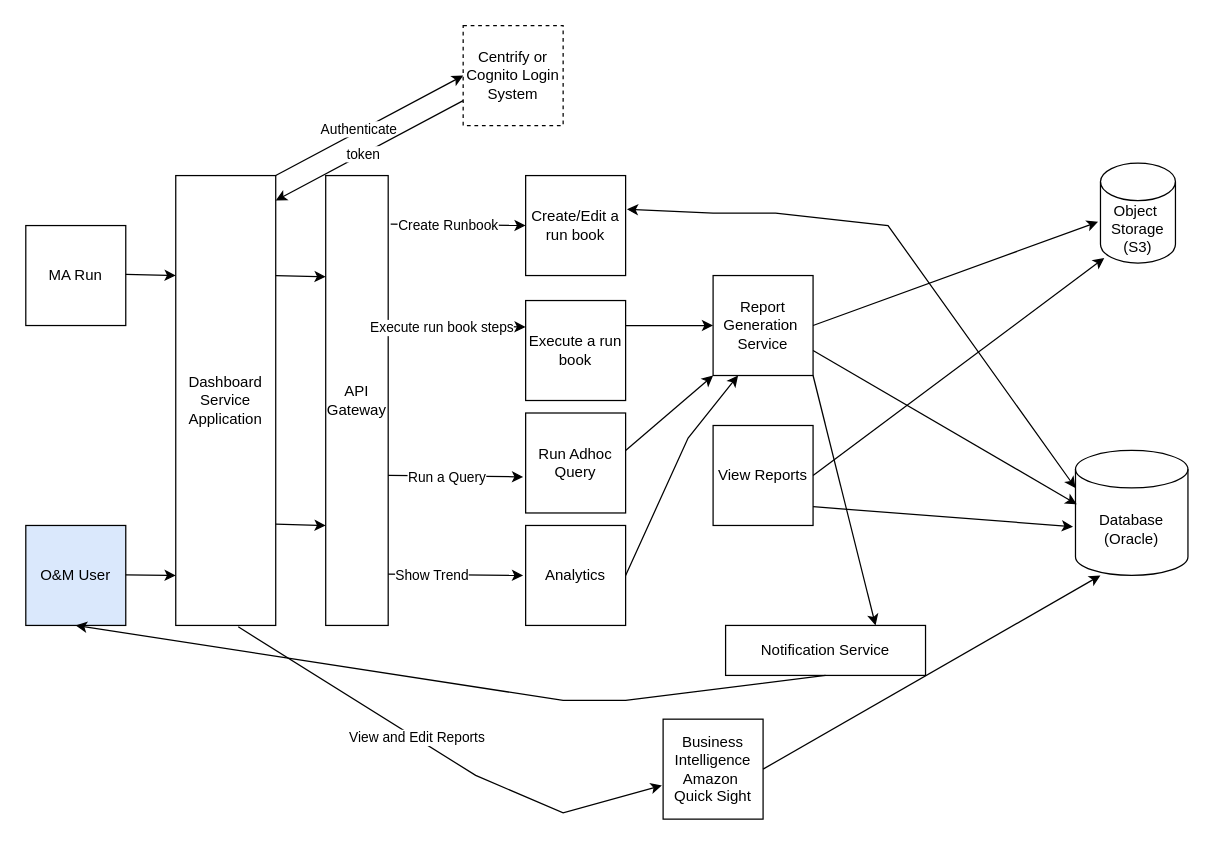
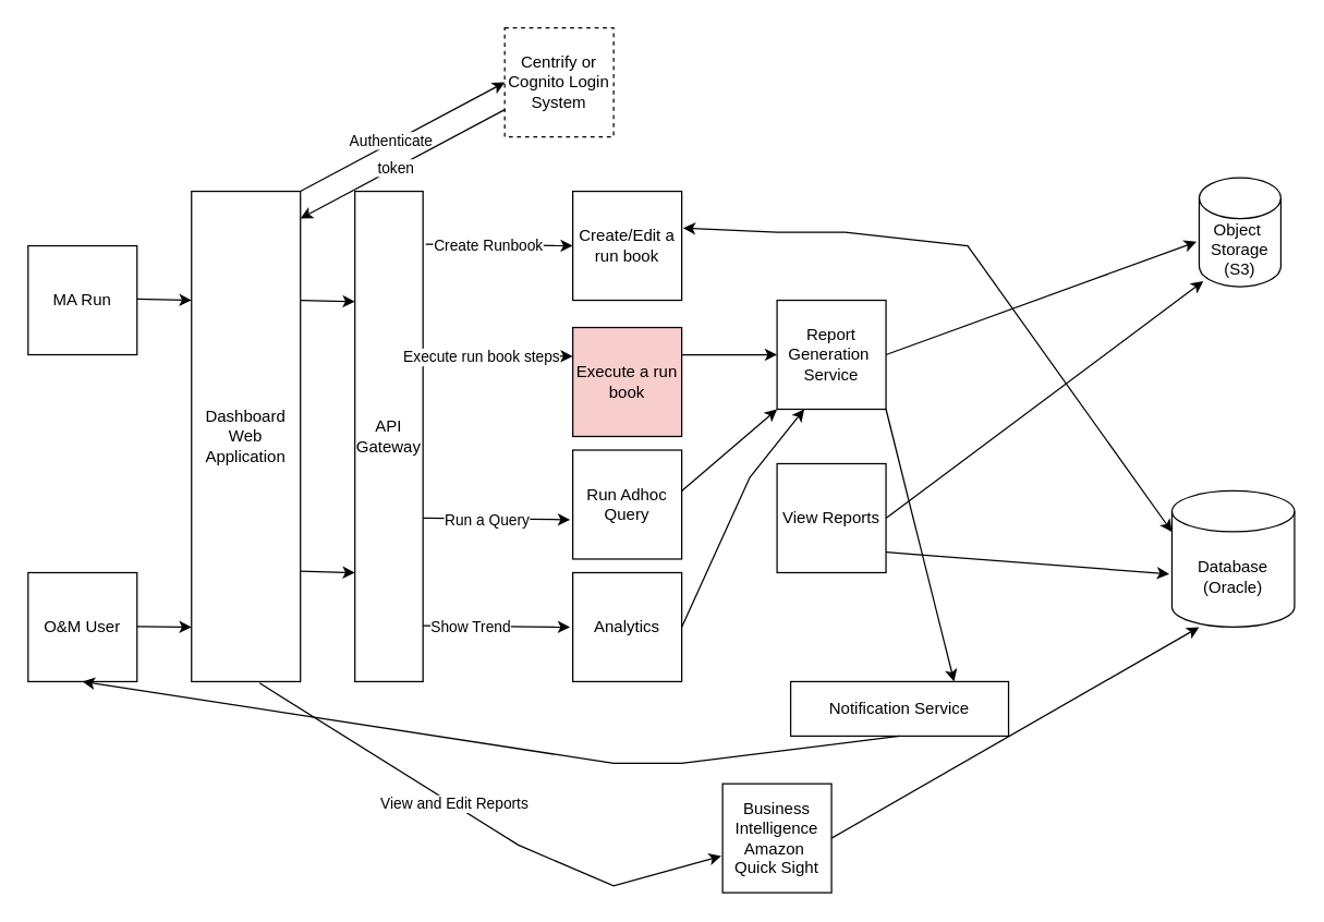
  <mxCell id="0" />
  <mxCell id="1" parent="0" />
  <mxCell id="2" value="MA Run&lt;br&gt;" style="whiteSpace=wrap;html=1;aspect=fixed;" vertex="1" parent="1"><mxGeometry y="180" width="80" height="80" as="geometry" x="20" /></mxCell>
- <mxCell id="3" value="O&amp;amp;M User&lt;br&gt;" style="whiteSpace=wrap;html=1;aspect=fixed;fillColor=#dae8fc;" vertex="1" parent="1"><mxGeometry y="420" width="80" height="80" as="geometry" x="20" /></mxCell>
+ <mxCell id="3" value="O&amp;amp;M User&lt;br&gt;" style="whiteSpace=wrap;html=1;aspect=fixed;" vertex="1" parent="1"><mxGeometry y="420" width="80" height="80" as="geometry" x="20" /></mxCell>
  <mxCell id="4" value="Centrify or Cognito Login System" style="whiteSpace=wrap;html=1;aspect=fixed;dashed=1;" vertex="1" parent="1"><mxGeometry x="370" width="80" height="80" as="geometry" y="20" /></mxCell>
- <mxCell id="5" value="Dashboard&lt;br&gt;Service&lt;br&gt;Application" style="rounded=0;whiteSpace=wrap;html=1;" vertex="1" parent="1"><mxGeometry x="140" y="140" width="80" height="360" as="geometry" /></mxCell>
+ <mxCell id="5" value="Dashboard&lt;br&gt;Web&lt;br&gt;Application" style="rounded=0;whiteSpace=wrap;html=1;" vertex="1" parent="1"><mxGeometry x="140" y="140" width="80" height="360" as="geometry" /></mxCell>
  <mxCell id="6" value="" style="endArrow=classic;html=1;rounded=0;entryX=0;entryY=0.5;entryDx=0;entryDy=0;" edge="1" parent="1" target="4"><mxGeometry width="50" height="50" relative="1" as="geometry"><mxPoint x="220" y="140" as="sourcePoint" /><mxPoint x="270" y="90" as="targetPoint" /></mxGeometry></mxCell>
  <mxCell id="7" value="Authenticate&amp;nbsp;" style="edgeLabel;html=1;align=center;verticalAlign=middle;resizable=0;points=[];" vertex="1" connectable="0" parent="6"><mxGeometry x="-0.1" y="1" relative="1" as="geometry"><mxPoint as="offset" /></mxGeometry></mxCell>
  <mxCell id="8" value="" style="endArrow=classic;html=1;rounded=0;exitX=0;exitY=0.75;exitDx=0;exitDy=0;" edge="1" parent="1" source="4"><mxGeometry width="50" height="50" relative="1" as="geometry"><mxPoint x="300" y="140" as="sourcePoint" /><mxPoint x="220" y="160" as="targetPoint" /></mxGeometry></mxCell>
  <mxCell id="9" value="token" style="edgeLabel;html=1;align=center;verticalAlign=middle;resizable=0;points=[];" vertex="1" connectable="0" parent="8"><mxGeometry x="0.069" relative="1" as="geometry"><mxPoint as="offset" /></mxGeometry></mxCell>
  <mxCell id="10" value="API&lt;br&gt;Gateway&lt;br&gt;" style="rounded=0;whiteSpace=wrap;html=1;" vertex="1" parent="1"><mxGeometry x="260" y="140" width="50" height="360" as="geometry" /></mxCell>
- <mxCell id="11" value="Execute a run book" style="whiteSpace=wrap;html=1;aspect=fixed;" vertex="1" parent="1"><mxGeometry x="420" y="240" width="80" height="80" as="geometry" /></mxCell>
+ <mxCell id="11" value="Execute a run book" style="whiteSpace=wrap;html=1;aspect=fixed;fillColor=#f8cecc;" vertex="1" parent="1"><mxGeometry x="420" y="240" width="80" height="80" as="geometry" /></mxCell>
  <mxCell id="12" value="Run Adhoc Query" style="whiteSpace=wrap;html=1;aspect=fixed;" vertex="1" parent="1"><mxGeometry x="420" y="330" width="80" height="80" as="geometry" /></mxCell>
  <mxCell id="13" value="Business Intelligence&lt;br&gt;Amazon&amp;nbsp;&lt;br&gt;Quick Sight" style="whiteSpace=wrap;html=1;aspect=fixed;" vertex="1" parent="1"><mxGeometry x="530" y="575" width="80" height="80" as="geometry" /></mxCell>
  <mxCell id="14" value="" style="endArrow=classic;html=1;rounded=0;entryX=-0.012;entryY=0.663;entryDx=0;entryDy=0;entryPerimeter=0;exitX=0.625;exitY=1.003;exitDx=0;exitDy=0;exitPerimeter=0;" edge="1" parent="1" source="5" target="13"><mxGeometry width="50" height="50" relative="1" as="geometry"><mxPoint x="200" y="590" as="sourcePoint" /><mxPoint x="250" y="540" as="targetPoint" /><Array as="points"><mxPoint x="380" y="620" /><mxPoint x="450" y="650" /></Array></mxGeometry></mxCell>
  <mxCell id="15" value="View and Edit Reports" style="edgeLabel;html=1;align=center;verticalAlign=middle;resizable=0;points=[];" vertex="1" connectable="0" parent="14"><mxGeometry x="-0.117" y="1" relative="1" as="geometry"><mxPoint x="-1" as="offset" /></mxGeometry></mxCell>
  <mxCell id="16" value="" style="endArrow=classic;html=1;rounded=0;" edge="1" parent="1"><mxGeometry width="50" height="50" relative="1" as="geometry"><mxPoint x="100" y="219" as="sourcePoint" /><mxPoint x="140" y="220" as="targetPoint" /></mxGeometry></mxCell>
  <mxCell id="17" value="" style="endArrow=classic;html=1;rounded=0;" edge="1" parent="1"><mxGeometry width="50" height="50" relative="1" as="geometry"><mxPoint x="100" y="459.5" as="sourcePoint" /><mxPoint x="140" y="460" as="targetPoint" /></mxGeometry></mxCell>
  <mxCell id="18" value="Create/Edit a run book" style="whiteSpace=wrap;html=1;aspect=fixed;" vertex="1" parent="1"><mxGeometry x="420" y="140" width="80" height="80" as="geometry" /></mxCell>
  <mxCell id="19" value="Analytics" style="whiteSpace=wrap;html=1;aspect=fixed;" vertex="1" parent="1"><mxGeometry x="420" y="420" width="80" height="80" as="geometry" /></mxCell>
  <mxCell id="20" value="Report Generation&amp;nbsp;&lt;br&gt;Service" style="whiteSpace=wrap;html=1;aspect=fixed;" vertex="1" parent="1"><mxGeometry x="570" y="220" width="80" height="80" as="geometry" /></mxCell>
  <mxCell id="21" value="Notification Service" style="rounded=0;whiteSpace=wrap;html=1;" vertex="1" parent="1"><mxGeometry x="580" y="500" width="160" height="40" as="geometry" /></mxCell>
  <mxCell id="22" value="Database (Oracle)" style="shape=cylinder3;whiteSpace=wrap;html=1;boundedLbl=1;backgroundOutline=1;size=15;" vertex="1" parent="1"><mxGeometry x="860" y="360" width="90" height="100" as="geometry" /></mxCell>
  <mxCell id="23" value="Object&amp;nbsp;&lt;br&gt;Storage (S3)" style="shape=cylinder3;whiteSpace=wrap;html=1;boundedLbl=1;backgroundOutline=1;size=15;" vertex="1" parent="1"><mxGeometry x="880" y="130" width="60" height="80" as="geometry" /></mxCell>
  <mxCell id="24" value="" style="endArrow=classic;startArrow=classic;html=1;rounded=0;exitX=1.013;exitY=0.338;exitDx=0;exitDy=0;exitPerimeter=0;" edge="1" parent="1" source="18"><mxGeometry width="50" height="50" relative="1" as="geometry"><mxPoint x="810" y="440" as="sourcePoint" /><mxPoint x="860" y="390" as="targetPoint" /><Array as="points"><mxPoint x="570" y="170" /><mxPoint x="620" y="170" /><mxPoint x="710" y="180" /></Array></mxGeometry></mxCell>
  <mxCell id="25" value="" style="endArrow=classic;html=1;rounded=0;exitX=1.04;exitY=0.108;exitDx=0;exitDy=0;exitPerimeter=0;" edge="1" parent="1" source="10"><mxGeometry width="50" height="50" relative="1" as="geometry"><mxPoint x="320" y="180" as="sourcePoint" /><mxPoint x="420" y="180" as="targetPoint" /></mxGeometry></mxCell>
  <mxCell id="26" value="Create Runbook" style="edgeLabel;html=1;align=center;verticalAlign=middle;resizable=0;points=[];" vertex="1" connectable="0" parent="25"><mxGeometry x="-0.148" relative="1" as="geometry"><mxPoint as="offset" /></mxGeometry></mxCell>
  <mxCell id="27" value="" style="endArrow=classic;html=1;rounded=0;exitX=1.04;exitY=0.108;exitDx=0;exitDy=0;exitPerimeter=0;" edge="1" parent="1"><mxGeometry width="50" height="50" relative="1" as="geometry"><mxPoint x="312" y="260" as="sourcePoint" /><mxPoint x="420" y="261.12" as="targetPoint" /></mxGeometry></mxCell>
  <mxCell id="28" value="Execute run book steps" style="edgeLabel;html=1;align=center;verticalAlign=middle;resizable=0;points=[];" vertex="1" connectable="0" parent="27"><mxGeometry x="-0.241" y="-1" relative="1" as="geometry"><mxPoint as="offset" /></mxGeometry></mxCell>
  <mxCell id="29" value="" style="endArrow=classic;html=1;rounded=0;exitX=1.04;exitY=0.108;exitDx=0;exitDy=0;exitPerimeter=0;" edge="1" parent="1"><mxGeometry width="50" height="50" relative="1" as="geometry"><mxPoint x="310" y="380" as="sourcePoint" /><mxPoint x="418" y="381.12" as="targetPoint" /></mxGeometry></mxCell>
  <mxCell id="30" value="Run a Query&lt;br&gt;" style="edgeLabel;html=1;align=center;verticalAlign=middle;resizable=0;points=[];" vertex="1" connectable="0" parent="29"><mxGeometry x="-0.13" y="-1" relative="1" as="geometry"><mxPoint as="offset" /></mxGeometry></mxCell>
  <mxCell id="31" value="" style="endArrow=classic;html=1;rounded=0;exitX=1.04;exitY=0.108;exitDx=0;exitDy=0;exitPerimeter=0;" edge="1" parent="1"><mxGeometry width="50" height="50" relative="1" as="geometry"><mxPoint x="310" y="458.88" as="sourcePoint" /><mxPoint x="418" y="460" as="targetPoint" /></mxGeometry></mxCell>
  <mxCell id="32" value="Show Trend" style="edgeLabel;html=1;align=center;verticalAlign=middle;resizable=0;points=[];" vertex="1" connectable="0" parent="31"><mxGeometry x="-0.352" relative="1" as="geometry"><mxPoint as="offset" /></mxGeometry></mxCell>
  <mxCell id="33" value="View Reports" style="whiteSpace=wrap;html=1;aspect=fixed;" vertex="1" parent="1"><mxGeometry x="570" y="340" width="80" height="80" as="geometry" /></mxCell>
  <mxCell id="34" value="" style="endArrow=classic;html=1;rounded=0;entryX=0;entryY=0.5;entryDx=0;entryDy=0;exitX=1;exitY=0.25;exitDx=0;exitDy=0;" edge="1" parent="1" source="11" target="20"><mxGeometry width="50" height="50" relative="1" as="geometry"><mxPoint x="500" y="290" as="sourcePoint" /><mxPoint x="550" y="240" as="targetPoint" /><Array as="points"><mxPoint x="520" y="260" /><mxPoint x="540" y="260" /></Array></mxGeometry></mxCell>
  <mxCell id="35" value="" style="endArrow=classic;html=1;rounded=0;entryX=-0.033;entryY=0.588;entryDx=0;entryDy=0;entryPerimeter=0;" edge="1" parent="1" target="23"><mxGeometry width="50" height="50" relative="1" as="geometry"><mxPoint x="650" y="260" as="sourcePoint" /><mxPoint x="700" y="210" as="targetPoint" /></mxGeometry></mxCell>
- <mxCell id="36" value="" style="endArrow=classic;html=1;rounded=0;exitX=1;exitY=0.75;exitDx=0;exitDy=0;entryX=0.011;entryY=0.43;entryDx=0;entryDy=0;entryPerimeter=0;" edge="1" parent="1" source="20" target="22"><mxGeometry width="50" height="50" relative="1" as="geometry"><mxPoint x="650" y="290" as="sourcePoint" /><mxPoint x="700" y="240" as="targetPoint" /><Array as="points" /></mxGeometry></mxCell>
  <mxCell id="37" value="" style="endArrow=classic;html=1;rounded=0;entryX=0.75;entryY=0;entryDx=0;entryDy=0;" edge="1" parent="1" target="21"><mxGeometry width="50" height="50" relative="1" as="geometry"><mxPoint x="650" y="300" as="sourcePoint" /><mxPoint x="700" y="250" as="targetPoint" /></mxGeometry></mxCell>
  <mxCell id="38" value="" style="endArrow=classic;html=1;rounded=0;entryX=0.5;entryY=1;entryDx=0;entryDy=0;" edge="1" parent="1" target="3"><mxGeometry width="50" height="50" relative="1" as="geometry"><mxPoint x="660" y="540" as="sourcePoint" /><mxPoint x="210" y="772" as="targetPoint" /><Array as="points"><mxPoint x="500" y="560" /><mxPoint x="450" y="560" /></Array></mxGeometry></mxCell>
  <mxCell id="39" value="" style="endArrow=classic;html=1;rounded=0;entryX=0;entryY=1;entryDx=0;entryDy=0;" edge="1" parent="1" target="20"><mxGeometry width="50" height="50" relative="1" as="geometry"><mxPoint x="500" y="360" as="sourcePoint" /><mxPoint x="550" y="310" as="targetPoint" /></mxGeometry></mxCell>
  <mxCell id="40" value="" style="endArrow=classic;html=1;rounded=0;entryX=0.25;entryY=1;entryDx=0;entryDy=0;" edge="1" parent="1" target="20"><mxGeometry width="50" height="50" relative="1" as="geometry"><mxPoint x="500" y="460" as="sourcePoint" /><mxPoint x="560" y="340" as="targetPoint" /><Array as="points"><mxPoint x="550" y="350" /></Array></mxGeometry></mxCell>
  <mxCell id="41" value="" style="endArrow=classic;html=1;rounded=0;entryX=0.05;entryY=0.95;entryDx=0;entryDy=0;entryPerimeter=0;" edge="1" parent="1" target="23"><mxGeometry width="50" height="50" relative="1" as="geometry"><mxPoint x="650" y="380" as="sourcePoint" /><mxPoint x="700" y="330" as="targetPoint" /></mxGeometry></mxCell>
  <mxCell id="42" value="" style="endArrow=classic;html=1;rounded=0;entryX=-0.022;entryY=0.61;entryDx=0;entryDy=0;entryPerimeter=0;" edge="1" parent="1" target="22"><mxGeometry width="50" height="50" relative="1" as="geometry"><mxPoint x="650" y="405" as="sourcePoint" /><mxPoint x="700" y="355" as="targetPoint" /></mxGeometry></mxCell>
  <mxCell id="43" value="" style="endArrow=classic;html=1;rounded=0;entryX=0.222;entryY=1;entryDx=0;entryDy=0;entryPerimeter=0;exitX=1;exitY=0.5;exitDx=0;exitDy=0;" edge="1" parent="1" source="13" target="22"><mxGeometry width="50" height="50" relative="1" as="geometry"><mxPoint x="600" y="700" as="sourcePoint" /><mxPoint x="650" y="650" as="targetPoint" /></mxGeometry></mxCell>
  <mxCell id="44" value="" style="endArrow=classic;html=1;rounded=0;" edge="1" parent="1"><mxGeometry width="50" height="50" relative="1" as="geometry"><mxPoint x="220" y="220" as="sourcePoint" /><mxPoint x="260" y="221" as="targetPoint" /></mxGeometry></mxCell>
  <mxCell id="45" value="" style="endArrow=classic;html=1;rounded=0;" edge="1" parent="1"><mxGeometry width="50" height="50" relative="1" as="geometry"><mxPoint x="220" y="419" as="sourcePoint" /><mxPoint x="260" y="420" as="targetPoint" /></mxGeometry></mxCell>
